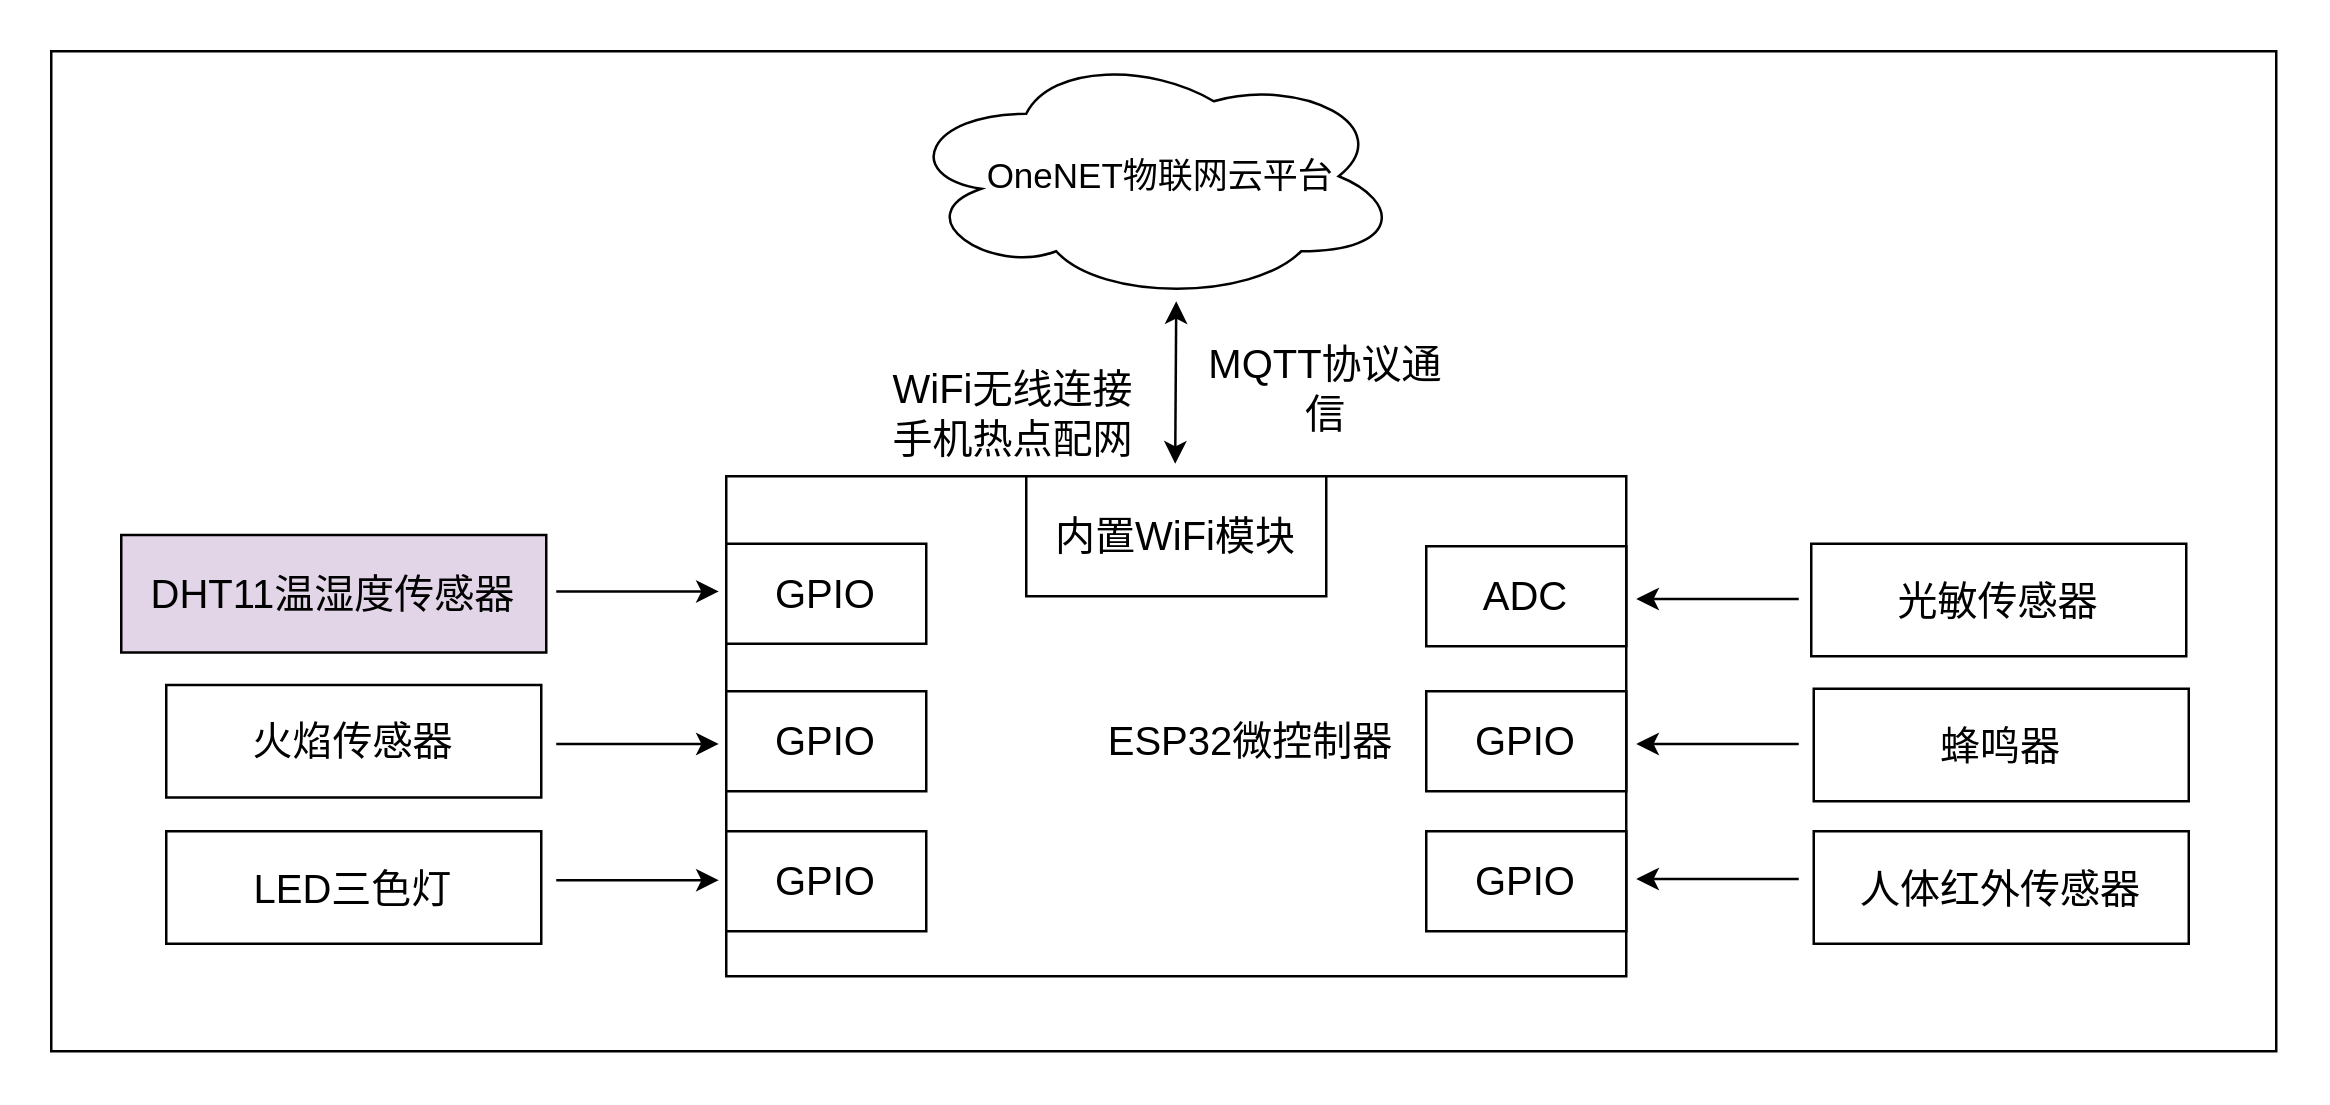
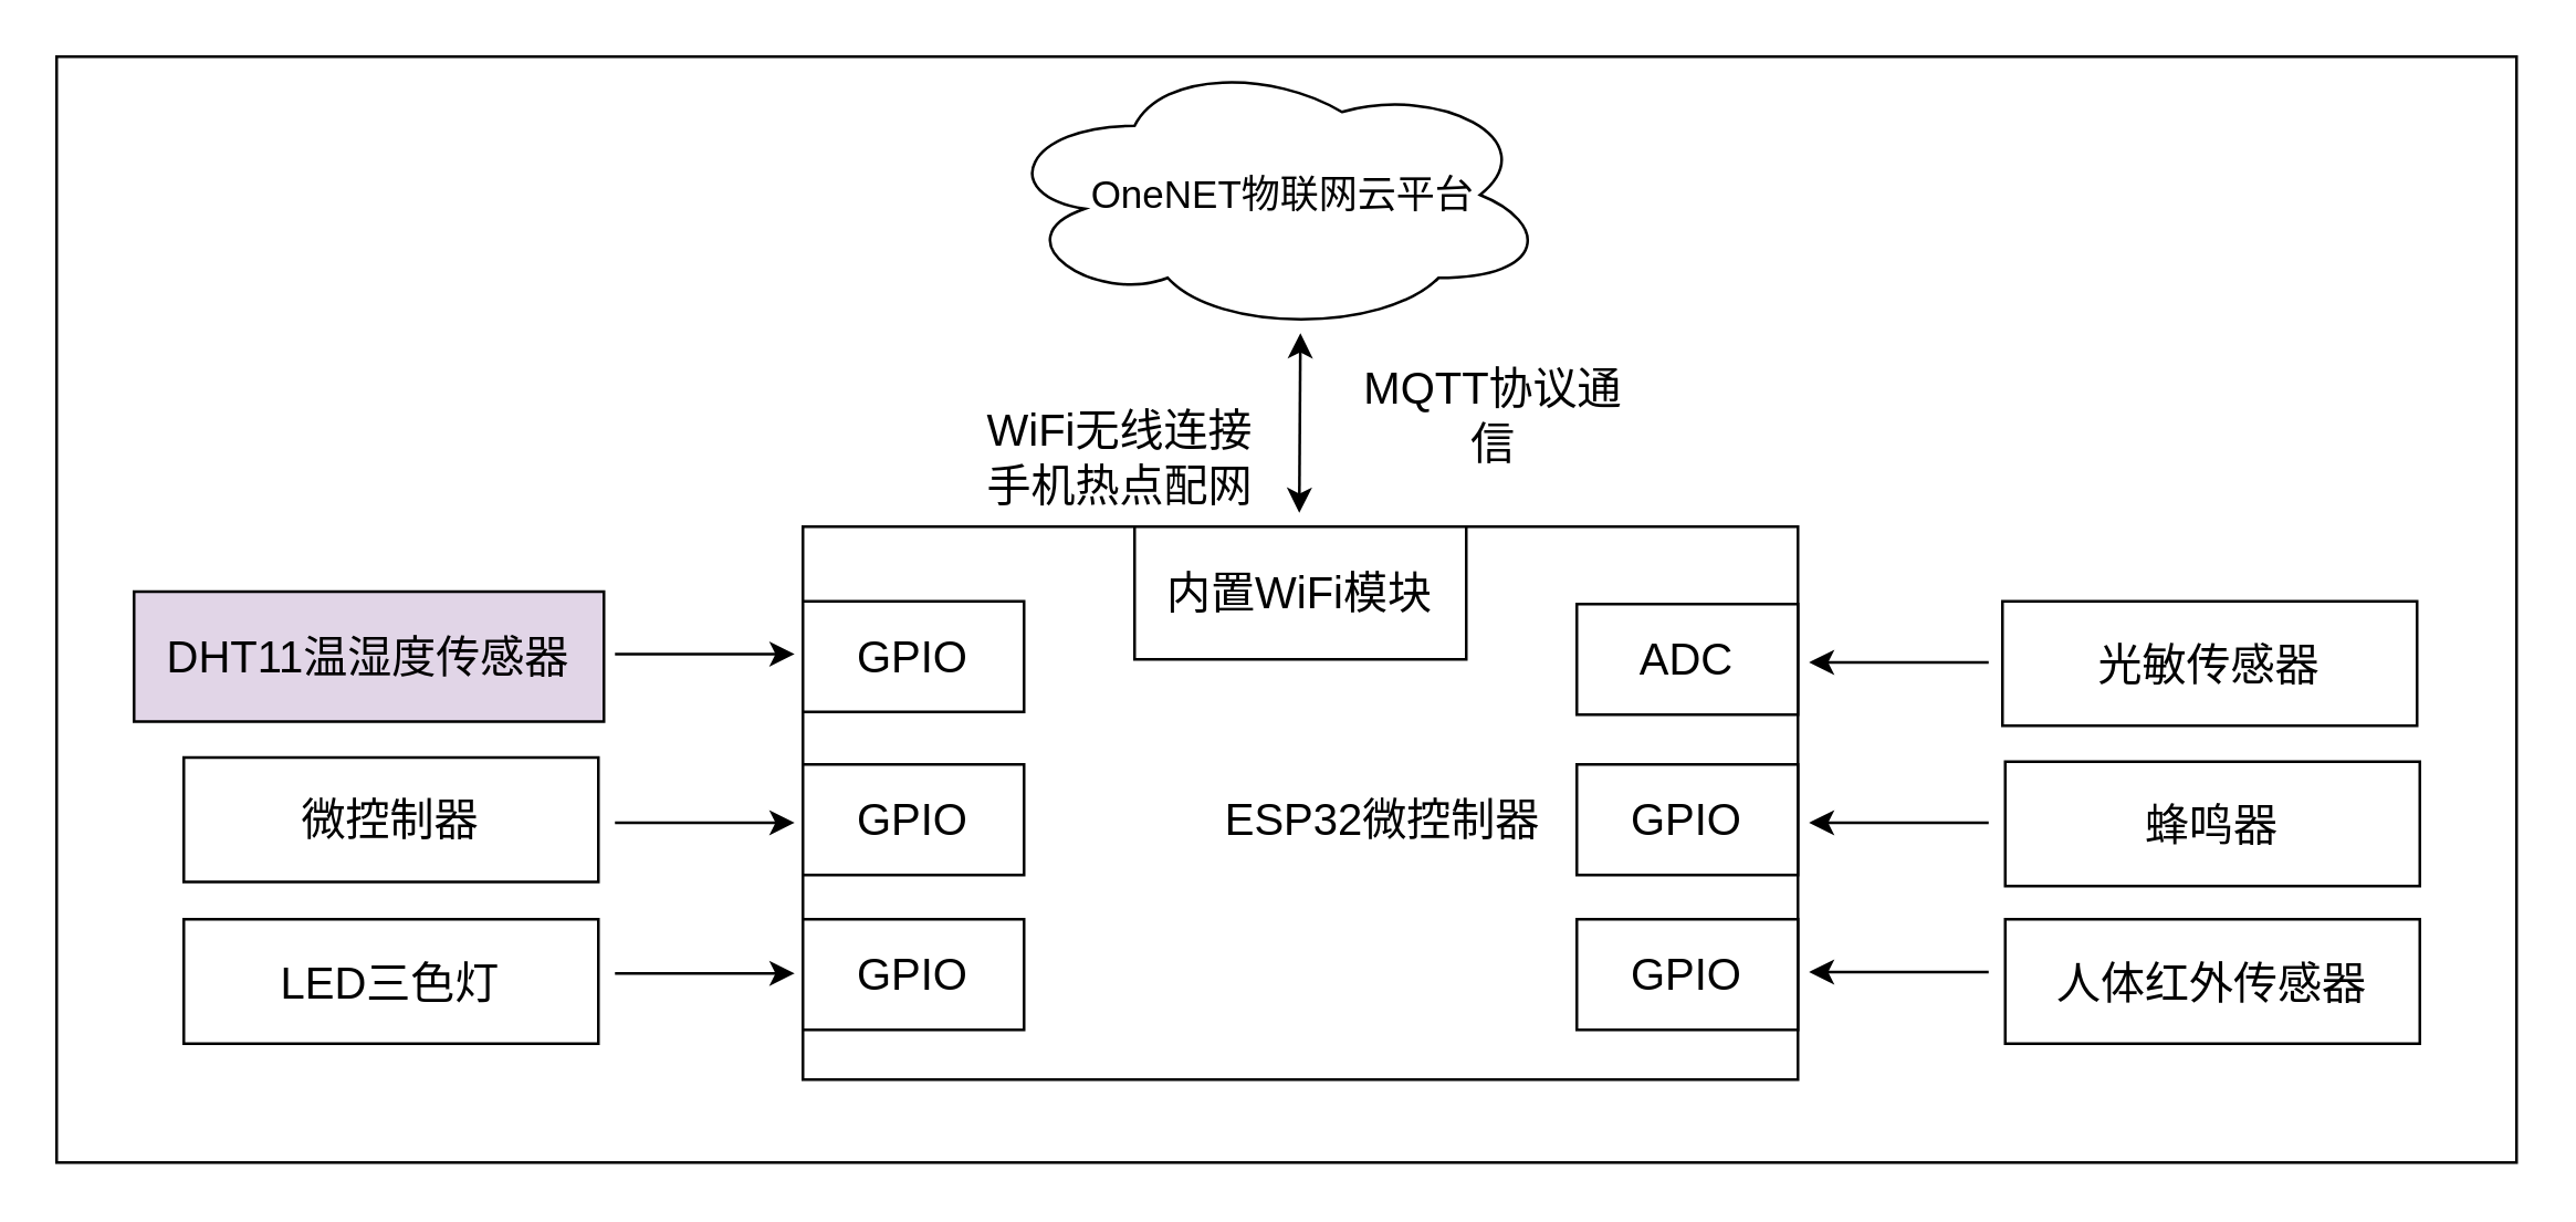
  <mxCell id="0" />
  <mxCell id="1" parent="0" />
  <mxCell id="2" value="" style="rounded=0;whiteSpace=wrap;html=1;" vertex="1" parent="1"><mxGeometry x="20" y="20" width="890" height="400" as="geometry" /></mxCell>
  <mxCell id="3" value="" style="rounded=0;whiteSpace=wrap;html=1;" vertex="1" parent="1"><mxGeometry x="290" y="190" width="360" height="200" as="geometry" /></mxCell>
  <mxCell id="4" value="&lt;span style=&quot;text-align: start; white-space-collapse: preserve; background-color: rgb(255, 255, 255);&quot;&gt;&lt;font style=&quot;font-size: 16px; color: rgb(0, 0, 0);&quot; face=&quot;Helvetica&quot;&gt;GPIO&lt;/font&gt;&lt;/span&gt;" style="rounded=0;whiteSpace=wrap;html=1;" vertex="1" parent="1"><mxGeometry x="290" y="217" width="80" height="40" as="geometry" /></mxCell>
  <mxCell id="5" value="&lt;div&gt;&lt;br&gt;&lt;/div&gt;&lt;span style=&quot;color: rgb(0, 0, 0); font-family: Helvetica; font-size: 16px; font-style: normal; font-variant-ligatures: normal; font-variant-caps: normal; font-weight: 400; letter-spacing: normal; orphans: 2; text-align: start; text-indent: 0px; text-transform: none; widows: 2; word-spacing: 0px; -webkit-text-stroke-width: 0px; white-space: pre-wrap; background-color: rgb(255, 255, 255); text-decoration-thickness: initial; text-decoration-style: initial; text-decoration-color: initial; float: none; display: inline !important;&quot;&gt;GPIO&lt;/span&gt;&lt;div&gt;&lt;br&gt;&lt;/div&gt;" style="rounded=0;whiteSpace=wrap;html=1;" vertex="1" parent="1"><mxGeometry x="290" y="276" width="80" height="40" as="geometry" /></mxCell>
  <mxCell id="6" value="&lt;span style=&quot;font-size: 16px; text-align: start; white-space-collapse: preserve; background-color: rgb(255, 255, 255);&quot;&gt;GPIO&lt;/span&gt;" style="rounded=0;whiteSpace=wrap;html=1;" vertex="1" parent="1"><mxGeometry x="290" y="332" width="80" height="40" as="geometry" /></mxCell>
  <mxCell id="7" value="&lt;span style=&quot;text-align: start; white-space-collapse: preserve; background-color: rgb(255, 255, 255);&quot;&gt;&lt;font face=&quot;Helvetica&quot; style=&quot;font-size: 16px; color: rgb(0, 0, 0);&quot;&gt;ADC&lt;/font&gt;&lt;/span&gt;" style="rounded=0;whiteSpace=wrap;html=1;" vertex="1" parent="1"><mxGeometry x="570" y="218" width="80" height="40" as="geometry" /></mxCell>
  <mxCell id="8" value="&lt;span style=&quot;font-size: 16px; text-align: start; white-space-collapse: preserve; background-color: rgb(255, 255, 255);&quot;&gt;GPIO&lt;/span&gt;" style="rounded=0;whiteSpace=wrap;html=1;" vertex="1" parent="1"><mxGeometry x="570" y="276" width="80" height="40" as="geometry" /></mxCell>
  <mxCell id="9" value="&lt;span style=&quot;font-size: 16px; text-align: start; white-space-collapse: preserve; background-color: rgb(255, 255, 255);&quot;&gt;GPIO&lt;/span&gt;" style="rounded=0;whiteSpace=wrap;html=1;" vertex="1" parent="1"><mxGeometry x="570" y="332" width="80" height="40" as="geometry" /></mxCell>
  <mxCell id="10" value="&lt;font style=&quot;font-size: 16px;&quot;&gt;&lt;font face=&quot;Helvetica&quot;&gt;DHT11&lt;/font&gt;&lt;font style=&quot;&quot;&gt;温湿度传感器&lt;/font&gt;&lt;/font&gt;" style="rounded=0;whiteSpace=wrap;html=1;fillColor=#e1d5e7;" vertex="1" parent="1"><mxGeometry x="48" y="213.5" width="170" height="47" as="geometry" /></mxCell>
- <mxCell id="11" value="&lt;span style=&quot;font-size: 16px;&quot;&gt;&lt;font face=&quot;Helvetica&quot;&gt;火焰传感器&lt;/font&gt;&lt;/span&gt;" style="rounded=0;whiteSpace=wrap;html=1;" vertex="1" parent="1"><mxGeometry x="66" y="273.5" width="150" height="45" as="geometry" /></mxCell>
+ <mxCell id="11" value="&lt;span style=&quot;font-size: 16px;&quot;&gt;&lt;font face=&quot;Helvetica&quot;&gt;微控制器&lt;/font&gt;&lt;/span&gt;" style="rounded=0;whiteSpace=wrap;html=1;" vertex="1" parent="1"><mxGeometry x="66" y="273.5" width="150" height="45" as="geometry" /></mxCell>
  <mxCell id="12" value="&lt;font face=&quot;Helvetica&quot; style=&quot;font-size: 16px;&quot;&gt;LED三色灯&lt;/font&gt;" style="rounded=0;whiteSpace=wrap;html=1;" vertex="1" parent="1"><mxGeometry x="66" y="332" width="150" height="45" as="geometry" /></mxCell>
  <mxCell id="13" value="&lt;span style=&quot;font-size: 16px;&quot;&gt;&lt;font face=&quot;Helvetica&quot;&gt;光敏传感器&lt;/font&gt;&lt;/span&gt;" style="rounded=0;whiteSpace=wrap;html=1;" vertex="1" parent="1"><mxGeometry x="724" y="217" width="150" height="45" as="geometry" /></mxCell>
  <mxCell id="14" value="&lt;span style=&quot;font-size: 16px;&quot;&gt;&lt;font face=&quot;Helvetica&quot;&gt;蜂鸣器&lt;/font&gt;&lt;/span&gt;" style="rounded=0;whiteSpace=wrap;html=1;" vertex="1" parent="1"><mxGeometry x="725" y="275" width="150" height="45" as="geometry" /></mxCell>
  <mxCell id="15" value="&lt;span style=&quot;font-size: 16px;&quot;&gt;&lt;font face=&quot;Helvetica&quot;&gt;人体红外传感器&lt;/font&gt;&lt;/span&gt;" style="rounded=0;whiteSpace=wrap;html=1;" vertex="1" parent="1"><mxGeometry x="725" y="332" width="150" height="45" as="geometry" /></mxCell>
  <mxCell id="16" value="&lt;font style=&quot;font-size: 16px;&quot;&gt;内置WiFi模块&lt;/font&gt;" style="rounded=0;whiteSpace=wrap;html=1;" vertex="1" parent="1"><mxGeometry x="410" y="190" width="120" height="48" as="geometry" /></mxCell>
  <mxCell id="17" value="&lt;span style=&quot;font-size: 16px;&quot;&gt;ESP32微控制器&lt;/span&gt;" style="text;html=1;align=center;verticalAlign=middle;whiteSpace=wrap;rounded=0;" vertex="1" parent="1"><mxGeometry x="440" y="281" width="120" height="30" as="geometry" /></mxCell>
  <mxCell id="18" value="" style="endArrow=classic;html=1;rounded=0;" edge="1" parent="1"><mxGeometry width="50" height="50" relative="1" as="geometry"><mxPoint x="222" y="236.08" as="sourcePoint" /><mxPoint x="287" y="236.08" as="targetPoint" /></mxGeometry></mxCell>
  <mxCell id="19" value="" style="endArrow=classic;html=1;rounded=0;" edge="1" parent="1"><mxGeometry width="50" height="50" relative="1" as="geometry"><mxPoint x="719" y="351.08" as="sourcePoint" /><mxPoint x="654" y="351.08" as="targetPoint" /></mxGeometry></mxCell>
  <mxCell id="20" value="" style="endArrow=classic;html=1;rounded=0;" edge="1" parent="1"><mxGeometry width="50" height="50" relative="1" as="geometry"><mxPoint x="719" y="239.08" as="sourcePoint" /><mxPoint x="654" y="239.08" as="targetPoint" /></mxGeometry></mxCell>
  <mxCell id="21" value="" style="endArrow=classic;html=1;rounded=0;" edge="1" parent="1"><mxGeometry width="50" height="50" relative="1" as="geometry"><mxPoint x="222" y="351.58" as="sourcePoint" /><mxPoint x="287" y="351.58" as="targetPoint" /></mxGeometry></mxCell>
  <mxCell id="22" value="" style="endArrow=classic;html=1;rounded=0;" edge="1" parent="1"><mxGeometry width="50" height="50" relative="1" as="geometry"><mxPoint x="222" y="297.08" as="sourcePoint" /><mxPoint x="287" y="297.08" as="targetPoint" /></mxGeometry></mxCell>
  <mxCell id="23" value="" style="endArrow=classic;html=1;rounded=0;" edge="1" parent="1"><mxGeometry width="50" height="50" relative="1" as="geometry"><mxPoint x="719" y="297.08" as="sourcePoint" /><mxPoint x="654" y="297.08" as="targetPoint" /></mxGeometry></mxCell>
  <mxCell id="24" value="" style="endArrow=classic;startArrow=classic;html=1;rounded=0;" edge="1" parent="1"><mxGeometry width="50" height="50" relative="1" as="geometry"><mxPoint x="469.58" y="185" as="sourcePoint" /><mxPoint x="470" y="120" as="targetPoint" /></mxGeometry></mxCell>
  <mxCell id="25" value="&lt;font style=&quot;font-size: 16px;&quot;&gt;WiFi无线连接手机热点配网&lt;/font&gt;" style="text;html=1;align=center;verticalAlign=middle;whiteSpace=wrap;rounded=0;" vertex="1" parent="1"><mxGeometry x="355" y="150" width="100" height="30" as="geometry" /></mxCell>
- <mxCell id="26" value="&lt;font style=&quot;font-size: 16px;&quot;&gt;MQTT协议通信&lt;/font&gt;" style="text;html=1;align=center;verticalAlign=middle;whiteSpace=wrap;rounded=0;" vertex="1" parent="1"><mxGeometry x="480" y="140" width="100" height="30" as="geometry" /></mxCell>
+ <mxCell id="26" value="&lt;font style=&quot;font-size: 16px;&quot;&gt;MQTT协议通信&lt;/font&gt;" style="text;html=1;align=center;verticalAlign=middle;whiteSpace=wrap;rounded=0;" vertex="1" parent="1"><mxGeometry x="490" y="135" width="100" height="30" as="geometry" /></mxCell>
  <mxCell id="27" value="&lt;font style=&quot;font-size: 14px;&quot;&gt;&amp;nbsp; OneNET物联网云平台&lt;/font&gt;" style="ellipse;shape=cloud;whiteSpace=wrap;html=1;" vertex="1" parent="1"><mxGeometry x="360" y="20" width="200" height="100" as="geometry" /></mxCell>
